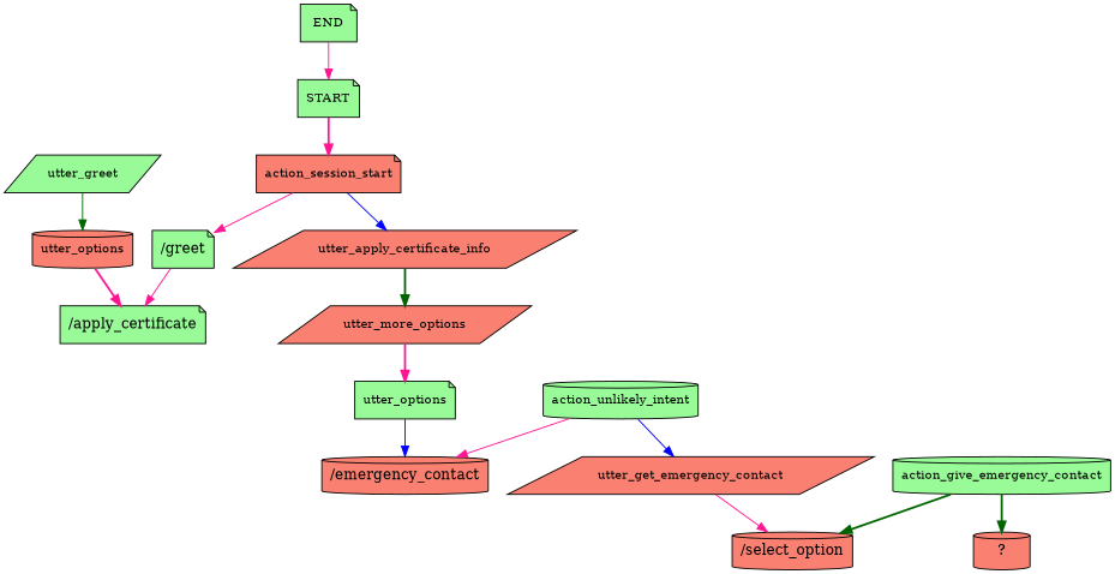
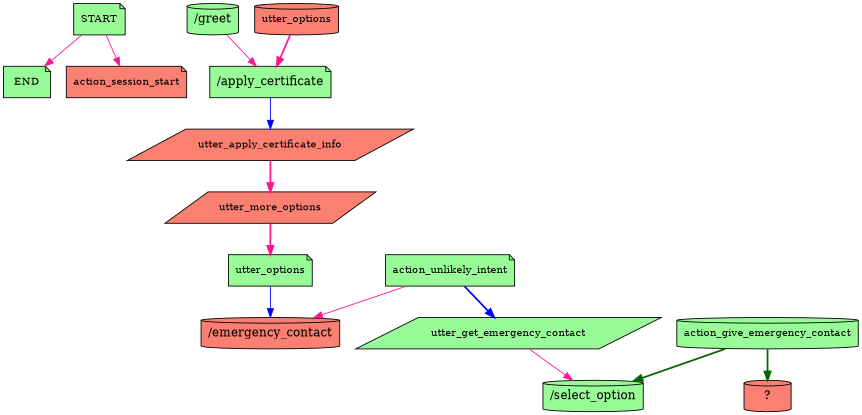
  digraph {
    node [fillcolor=palegreen fontsize=12 shape=cylinder style=filled]
    edge [color=deeppink style=solid]
    n1 [label=START shape=note]
    n2 [label=END shape=note]
    n3 [fillcolor=salmon label=action_session_start shape=note]
-   n4 [label="/greet" shape=note fontsize=""]
+   n4 [label="/greet" fontsize=""]
    n5 [label="/apply_certificate" shape=note fontsize=""]
-   n6 [label=utter_greet shape=parallelogram]
    n7 [fillcolor=salmon label=utter_options]
    n8 [fillcolor=salmon label=utter_apply_certificate_info shape=parallelogram]
    n9 [fillcolor=salmon label=utter_more_options shape=parallelogram]
    n10 [label=utter_options shape=note]
    n11 [fillcolor=salmon label="/emergency_contact" fontsize=""]
-   n12 [label=action_unlikely_intent]
-   n13 [fillcolor=salmon label=utter_get_emergency_contact shape=parallelogram]
-   n14 [fillcolor=salmon label="/select_option" fontsize=""]
+   n12 [label=action_unlikely_intent shape=note]
+   n13 [label=utter_get_emergency_contact shape=parallelogram]
+   n14 [label="/select_option" fontsize=""]
    n15 [label=action_give_emergency_contact]
    n16 [fillcolor=salmon label="  ?  " fontsize=""]
-   n2 -> n1
-   n1 -> n3 [style=bold]
-   n3 -> n4
+   n1 -> n2
+   n1 -> n3
    n4 -> n5
-   n3 -> n8 [color=blue]
-   n6 -> n7 [color=darkgreen]
+   n5 -> n8 [color=blue]
    n7 -> n5 [style=bold]
-   n8 -> n9 [color=darkgreen style=bold]
+   n8 -> n9 [style=bold]
    n9 -> n10 [style=bold]
    n10 -> n11 [color=blue]
    n12 -> n11
-   n12 -> n13 [color=blue]
+   n12 -> n13 [color=blue style=bold]
    n13 -> n14
    n15 -> n14 [color=darkgreen style=bold]
    n15 -> n16 [color=darkgreen style=bold]
  }
